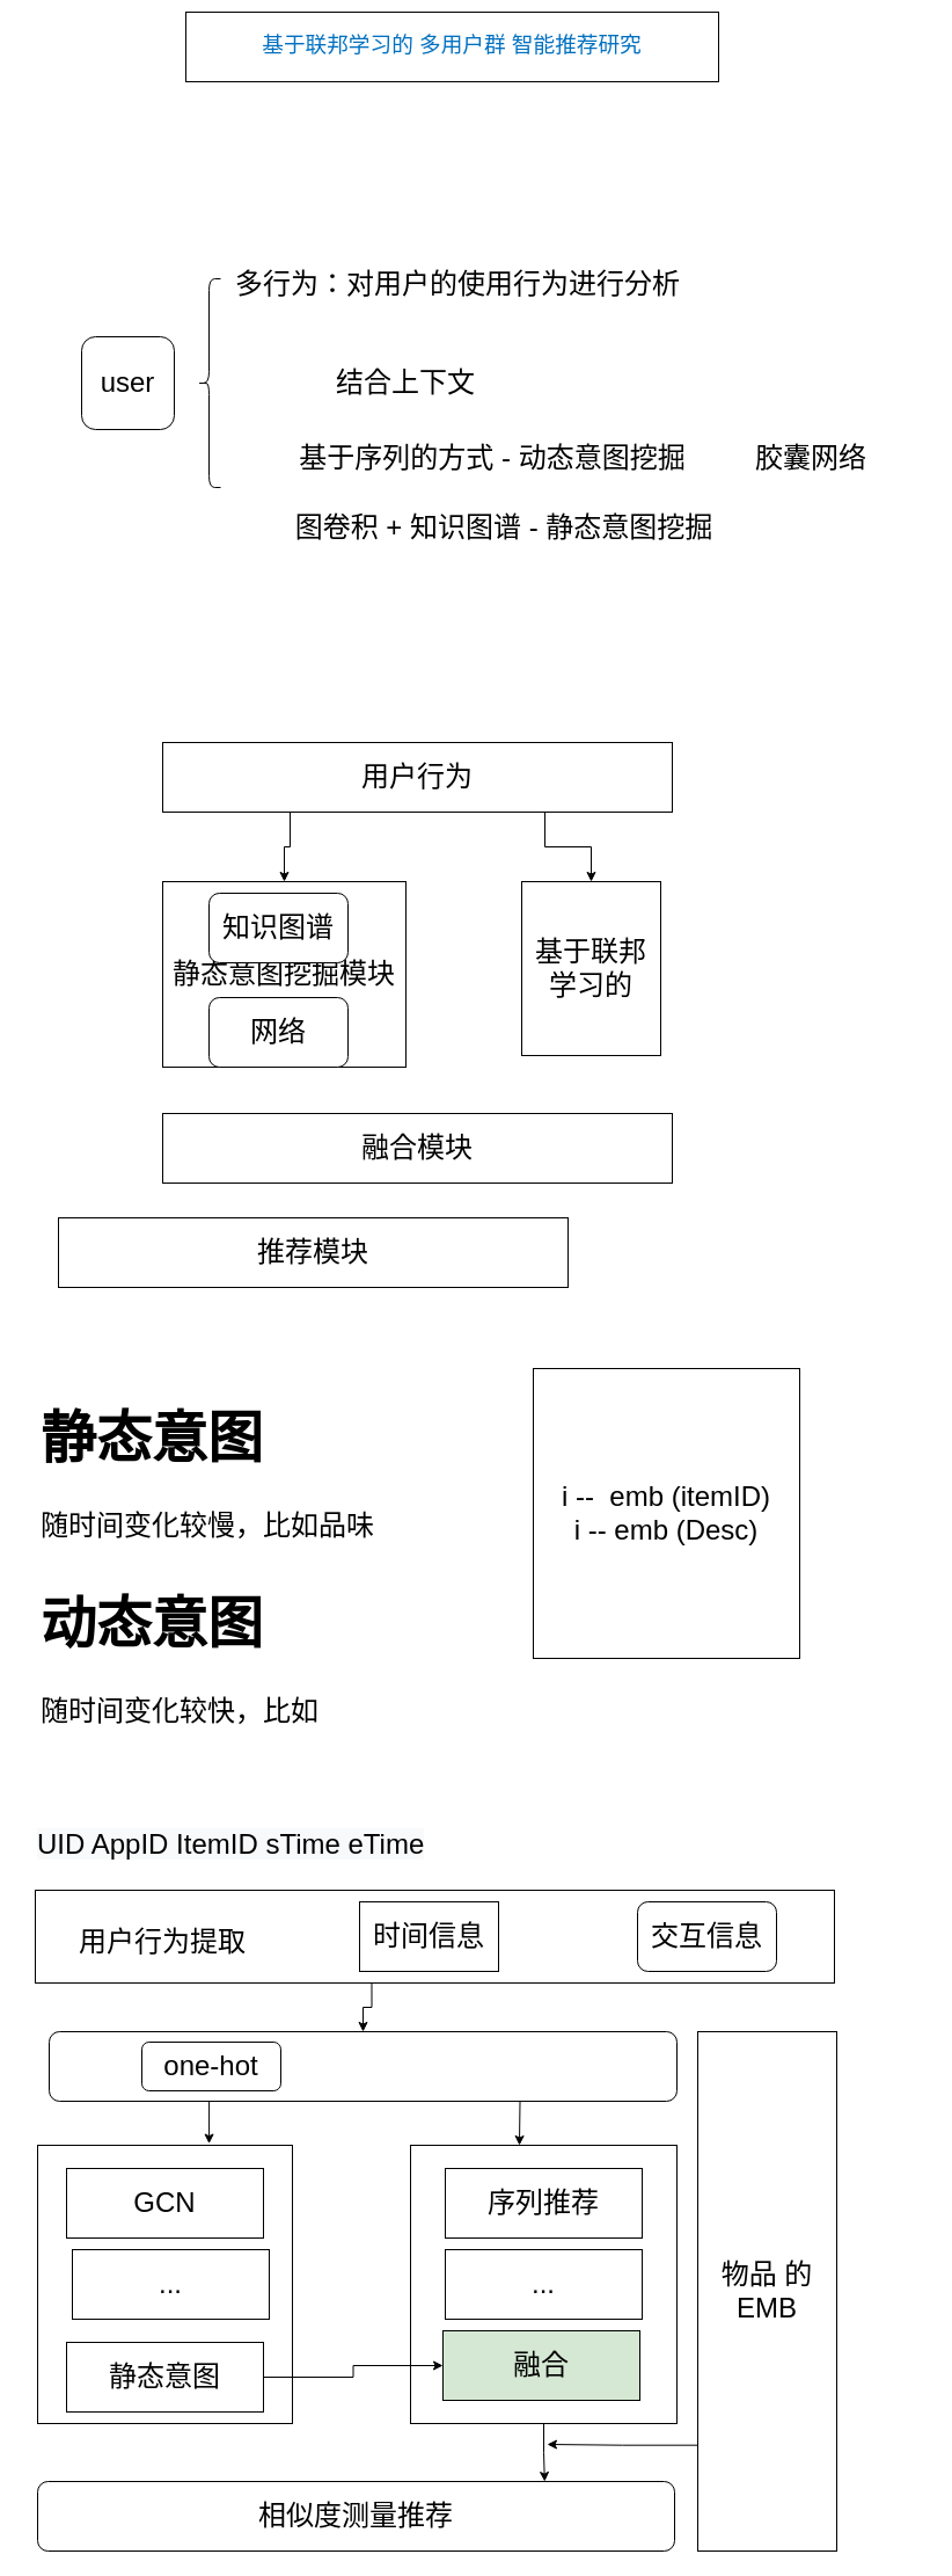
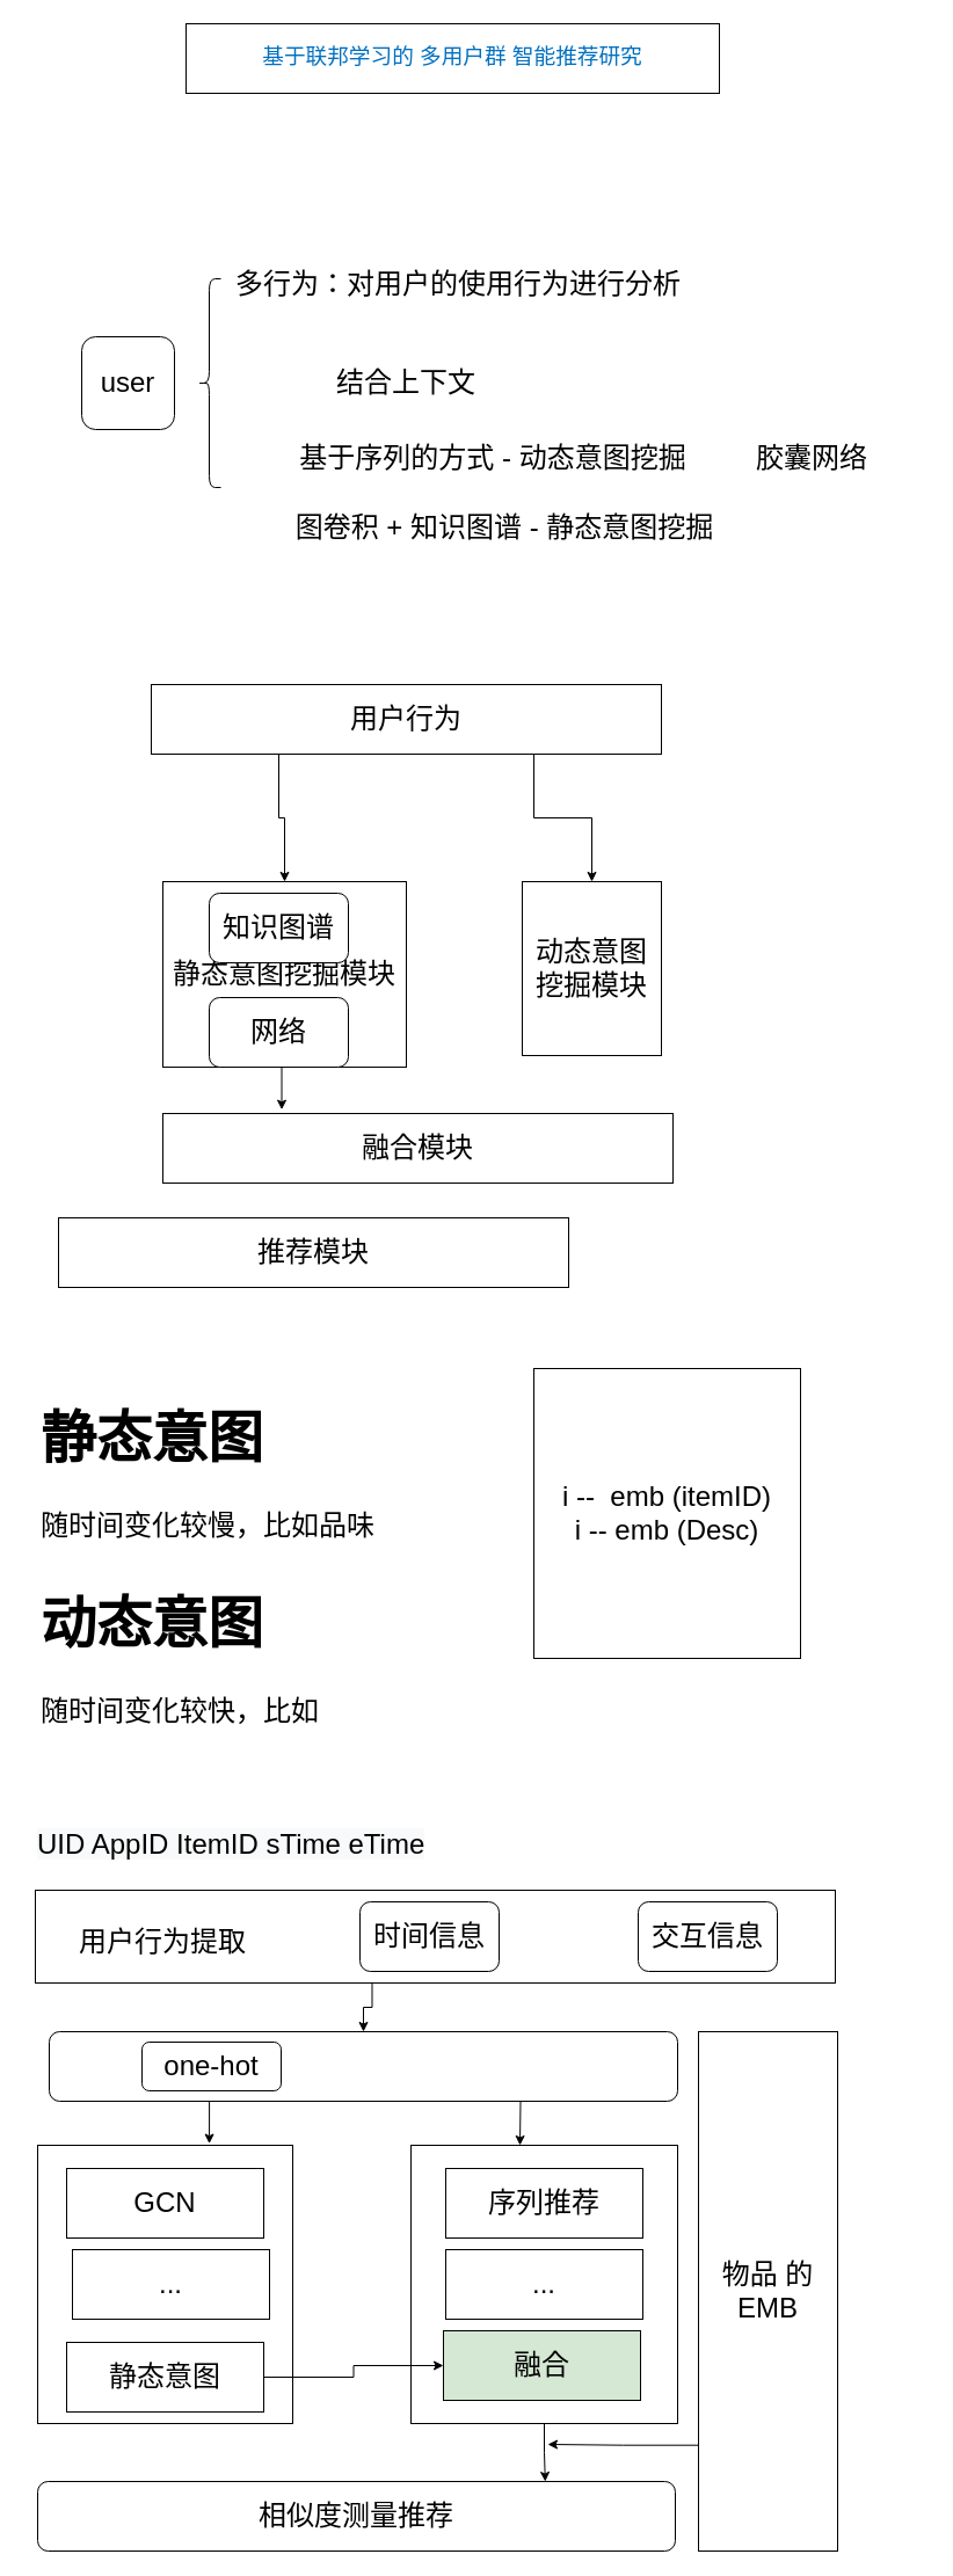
  <mxCell id="0" />
  <mxCell id="1" parent="0" />
- <mxCell id="2" value="&lt;p class=&quot;MsoNormal&quot; style=&quot;line-height: 22.0pt&quot;&gt;&lt;span style=&quot;font-size: 14.0pt ; color: #0070c0&quot;&gt;基于联邦学习的 多用户群 智能推荐研究&lt;/span&gt;&lt;span lang=&quot;EN-US&quot; style=&quot;font-size: 14.0pt ; font-family: &amp;#34;times new roman&amp;#34; , serif ; color: #0070c0&quot;&gt;&lt;/span&gt;&lt;/p&gt;" style="rounded=0;whiteSpace=wrap;html=1;" vertex="1" parent="1"><mxGeometry x="160" y="10" width="460" height="60" as="geometry" /></mxCell>
+ <mxCell id="2" value="&lt;p class=&quot;MsoNormal&quot; style=&quot;line-height: 22.0pt&quot;&gt;&lt;span style=&quot;font-size: 14.0pt ; color: #0070c0&quot;&gt;基于联邦学习的 多用户群 智能推荐研究&lt;/span&gt;&lt;span lang=&quot;EN-US&quot; style=&quot;font-size: 14.0pt ; font-family: &amp;#34;times new roman&amp;#34; , serif ; color: #0070c0&quot;&gt;&lt;/span&gt;&lt;/p&gt;" style="rounded=0;whiteSpace=wrap;html=1;" vertex="1" parent="1"><mxGeometry x="160" y="20" width="460" height="60" as="geometry" /></mxCell>
  <mxCell id="3" value="&lt;font style=&quot;font-size: 24px&quot;&gt;user&lt;/font&gt;" style="whiteSpace=wrap;html=1;aspect=fixed;rounded=1;" vertex="1" parent="1"><mxGeometry x="70" y="290" width="80" height="80" as="geometry" /></mxCell>
  <mxCell id="4" value="" style="shape=curlyBracket;whiteSpace=wrap;html=1;rounded=1;fontSize=24;" vertex="1" parent="1"><mxGeometry x="170" y="240" width="20" height="180" as="geometry" /></mxCell>
  <mxCell id="5" value="多行为：对用户的使用行为进行分析" style="text;html=1;strokeColor=none;fillColor=none;align=center;verticalAlign=middle;whiteSpace=wrap;rounded=0;fontSize=24;" vertex="1" parent="1"><mxGeometry x="160" y="220" width="470" height="50" as="geometry" /></mxCell>
  <mxCell id="6" value="结合上下文" style="text;html=1;strokeColor=none;fillColor=none;align=center;verticalAlign=middle;whiteSpace=wrap;rounded=0;fontSize=24;" vertex="1" parent="1"><mxGeometry x="230" y="315" width="240" height="30" as="geometry" /></mxCell>
  <mxCell id="7" value="基于序列的方式 - 动态意图挖掘" style="text;html=1;strokeColor=none;fillColor=none;align=center;verticalAlign=middle;whiteSpace=wrap;rounded=0;fontSize=24;" vertex="1" parent="1"><mxGeometry x="240" y="370" width="370" height="50" as="geometry" /></mxCell>
  <mxCell id="8" value="图卷积 + 知识图谱 - 静态意图挖掘" style="text;html=1;strokeColor=none;fillColor=none;align=center;verticalAlign=middle;whiteSpace=wrap;rounded=0;fontSize=24;" vertex="1" parent="1"><mxGeometry x="220" y="440" width="430" height="30" as="geometry" /></mxCell>
  <mxCell id="9" value="胶囊网络" style="text;html=1;strokeColor=none;fillColor=none;align=center;verticalAlign=middle;whiteSpace=wrap;rounded=0;fontSize=24;" vertex="1" parent="1"><mxGeometry x="600" y="380" width="200" height="30" as="geometry" /></mxCell>
  <mxCell id="10" style="edgeStyle=orthogonalEdgeStyle;rounded=0;orthogonalLoop=1;jettySize=auto;html=1;exitX=0.25;exitY=1;exitDx=0;exitDy=0;entryX=0.5;entryY=0;entryDx=0;entryDy=0;fontSize=24;" edge="1" parent="1" source="12" target="13"><mxGeometry relative="1" as="geometry" /></mxCell>
  <mxCell id="11" style="edgeStyle=orthogonalEdgeStyle;rounded=0;orthogonalLoop=1;jettySize=auto;html=1;exitX=0.75;exitY=1;exitDx=0;exitDy=0;entryX=0.5;entryY=0;entryDx=0;entryDy=0;fontSize=24;" edge="1" parent="1" source="12" target="14"><mxGeometry relative="1" as="geometry" /></mxCell>
- <mxCell id="12" value="用户行为" style="rounded=0;whiteSpace=wrap;html=1;fontSize=24;" vertex="1" parent="1"><mxGeometry x="140" y="640" width="440" height="60" as="geometry" /></mxCell>
+ <mxCell id="12" value="用户行为" style="rounded=0;whiteSpace=wrap;html=1;fontSize=24;" vertex="1" parent="1"><mxGeometry x="130" y="590" width="440" height="60" as="geometry" /></mxCell>
  <mxCell id="13" value="静态意图挖掘模块" style="rounded=0;whiteSpace=wrap;html=1;fontSize=24;" vertex="1" parent="1"><mxGeometry x="140" y="760" width="210" height="160" as="geometry" /></mxCell>
- <mxCell id="14" value="基于联邦学习的" style="rounded=0;whiteSpace=wrap;html=1;fontSize=24;" vertex="1" parent="1"><mxGeometry x="450" y="760" width="120" height="150" as="geometry" /></mxCell>
+ <mxCell id="14" value="动态意图挖掘模块" style="rounded=0;whiteSpace=wrap;html=1;fontSize=24;" vertex="1" parent="1"><mxGeometry x="450" y="760" width="120" height="150" as="geometry" /></mxCell>
  <mxCell id="15" value="融合模块" style="rounded=0;whiteSpace=wrap;html=1;fontSize=24;" vertex="1" parent="1"><mxGeometry x="140" y="960" width="440" height="60" as="geometry" /></mxCell>
  <mxCell id="16" value="推荐模块" style="rounded=0;whiteSpace=wrap;html=1;fontSize=24;" vertex="1" parent="1"><mxGeometry x="50" y="1050" width="440" height="60" as="geometry" /></mxCell>
  <mxCell id="17" value="知识图谱" style="rounded=1;whiteSpace=wrap;html=1;fontSize=24;" vertex="1" parent="1"><mxGeometry x="180" y="770" width="120" height="60" as="geometry" /></mxCell>
+ <mxCell id="18" style="edgeStyle=orthogonalEdgeStyle;rounded=0;orthogonalLoop=1;jettySize=auto;html=1;exitX=0.5;exitY=1;exitDx=0;exitDy=0;entryX=0.233;entryY=-0.056;entryDx=0;entryDy=0;entryPerimeter=0;fontSize=24;" edge="1" parent="1" source="19" target="15"><mxGeometry relative="1" as="geometry" /></mxCell>
  <mxCell id="19" value="网络" style="rounded=1;whiteSpace=wrap;html=1;fontSize=24;" vertex="1" parent="1"><mxGeometry x="180" y="860" width="120" height="60" as="geometry" /></mxCell>
  <mxCell id="20" value="" style="rounded=0;whiteSpace=wrap;html=1;fontSize=24;" vertex="1" parent="1"><mxGeometry x="30" y="1630" width="690" height="80" as="geometry" /></mxCell>
  <mxCell id="21" value="" style="edgeStyle=orthogonalEdgeStyle;rounded=0;orthogonalLoop=1;jettySize=auto;html=1;fontSize=24;exitX=0.421;exitY=1;exitDx=0;exitDy=0;exitPerimeter=0;" edge="1" parent="1" source="20" target="30"><mxGeometry relative="1" as="geometry"><mxPoint x="321" y="1720" as="sourcePoint" /></mxGeometry></mxCell>
  <mxCell id="22" value="交互信息" style="rounded=1;whiteSpace=wrap;html=1;fontSize=24;" vertex="1" parent="1"><mxGeometry x="550" y="1640" width="120" height="60" as="geometry" /></mxCell>
- <mxCell id="23" value="时间信息" style="whiteSpace=wrap;html=1;fontSize=24;rounded=0;" vertex="1" parent="1"><mxGeometry x="310" y="1640" width="120" height="60" as="geometry" /></mxCell>
+ <mxCell id="23" value="时间信息" style="rounded=1;whiteSpace=wrap;html=1;fontSize=24;" vertex="1" parent="1"><mxGeometry x="310" y="1640" width="120" height="60" as="geometry" /></mxCell>
  <mxCell id="24" value="" style="rounded=0;whiteSpace=wrap;html=1;fontSize=24;" vertex="1" parent="1"><mxGeometry x="32" y="1850" width="220" height="240" as="geometry" /></mxCell>
  <mxCell id="25" style="edgeStyle=orthogonalEdgeStyle;rounded=0;orthogonalLoop=1;jettySize=auto;html=1;exitX=0.5;exitY=1;exitDx=0;exitDy=0;entryX=0.796;entryY=0;entryDx=0;entryDy=0;entryPerimeter=0;fontSize=24;" edge="1" parent="1" source="26" target="38"><mxGeometry relative="1" as="geometry" /></mxCell>
  <mxCell id="26" value="" style="rounded=0;whiteSpace=wrap;html=1;fontSize=24;" vertex="1" parent="1"><mxGeometry x="354" y="1850" width="230" height="240" as="geometry" /></mxCell>
  <mxCell id="27" value="序列推荐" style="rounded=0;whiteSpace=wrap;html=1;fontSize=24;" vertex="1" parent="1"><mxGeometry x="384" y="1870" width="170" height="60" as="geometry" /></mxCell>
  <mxCell id="28" style="edgeStyle=orthogonalEdgeStyle;rounded=0;orthogonalLoop=1;jettySize=auto;html=1;exitX=0.25;exitY=1;exitDx=0;exitDy=0;entryX=0.673;entryY=-0.006;entryDx=0;entryDy=0;entryPerimeter=0;fontSize=24;" edge="1" parent="1" source="30" target="24"><mxGeometry relative="1" as="geometry" /></mxCell>
  <mxCell id="29" style="edgeStyle=orthogonalEdgeStyle;rounded=0;orthogonalLoop=1;jettySize=auto;html=1;exitX=0.75;exitY=1;exitDx=0;exitDy=0;fontSize=24;" edge="1" parent="1" source="30"><mxGeometry relative="1" as="geometry"><mxPoint x="448" y="1850" as="targetPoint" /></mxGeometry></mxCell>
  <mxCell id="30" value="" style="rounded=1;whiteSpace=wrap;html=1;fontSize=24;" vertex="1" parent="1"><mxGeometry x="42" y="1752" width="542" height="60" as="geometry" /></mxCell>
  <mxCell id="31" value="..." style="rounded=0;whiteSpace=wrap;html=1;fontSize=24;" vertex="1" parent="1"><mxGeometry x="384" y="1940" width="170" height="60" as="geometry" /></mxCell>
  <mxCell id="32" value="融合" style="rounded=0;whiteSpace=wrap;html=1;fontSize=24;fillColor=#d5e8d4;" vertex="1" parent="1"><mxGeometry x="382" y="2010" width="170" height="60" as="geometry" /></mxCell>
  <mxCell id="33" value="GCN" style="rounded=0;whiteSpace=wrap;html=1;fontSize=24;" vertex="1" parent="1"><mxGeometry x="57" y="1870" width="170" height="60" as="geometry" /></mxCell>
  <mxCell id="34" value="&lt;h1&gt;静态意图&lt;/h1&gt;&lt;div&gt;随时间变化较慢，比如品味&lt;/div&gt;" style="text;html=1;strokeColor=none;fillColor=none;spacing=5;spacingTop=-20;whiteSpace=wrap;overflow=hidden;rounded=0;fontSize=24;" vertex="1" parent="1"><mxGeometry x="30" y="1190" width="490" height="160" as="geometry" /></mxCell>
  <mxCell id="35" value="&lt;h1&gt;动态意图&lt;/h1&gt;&lt;div&gt;随时间变化较快，比如&lt;/div&gt;&lt;div&gt;&lt;br&gt;&lt;/div&gt;&lt;div&gt;&lt;br&gt;&lt;/div&gt;" style="text;html=1;strokeColor=none;fillColor=none;spacing=5;spacingTop=-20;whiteSpace=wrap;overflow=hidden;rounded=0;fontSize=24;" vertex="1" parent="1"><mxGeometry x="30" y="1350" width="490" height="140" as="geometry" /></mxCell>
  <mxCell id="36" style="edgeStyle=orthogonalEdgeStyle;rounded=0;orthogonalLoop=1;jettySize=auto;html=1;exitX=1;exitY=0.5;exitDx=0;exitDy=0;entryX=0;entryY=0.5;entryDx=0;entryDy=0;fontSize=14;" edge="1" parent="1" source="37" target="32"><mxGeometry relative="1" as="geometry" /></mxCell>
  <mxCell id="37" value="静态意图" style="rounded=0;whiteSpace=wrap;html=1;fontSize=24;" vertex="1" parent="1"><mxGeometry x="57" y="2020" width="170" height="60" as="geometry" /></mxCell>
  <mxCell id="38" value="&lt;font style=&quot;font-size: 24px&quot;&gt;相似度测量推荐&lt;/font&gt;" style="rounded=1;whiteSpace=wrap;html=1;fontSize=14;" vertex="1" parent="1"><mxGeometry x="32" y="2140" width="550" height="60" as="geometry" /></mxCell>
  <mxCell id="39" style="edgeStyle=orthogonalEdgeStyle;rounded=0;orthogonalLoop=1;jettySize=auto;html=1;exitX=0;exitY=0.823;exitDx=0;exitDy=0;fontSize=24;exitPerimeter=0;" edge="1" parent="1"><mxGeometry relative="1" as="geometry"><mxPoint x="472" y="2108" as="targetPoint" /><mxPoint x="602" y="2108.704" as="sourcePoint" /><Array as="points"><mxPoint x="537" y="2108" /></Array></mxGeometry></mxCell>
  <mxCell id="40" value="物品 的 EMB" style="rounded=0;whiteSpace=wrap;html=1;fontSize=24;" vertex="1" parent="1"><mxGeometry x="602" y="1752" width="120" height="448" as="geometry" /></mxCell>
  <mxCell id="41" value="..." style="rounded=0;whiteSpace=wrap;html=1;fontSize=24;" vertex="1" parent="1"><mxGeometry x="62" y="1940" width="170" height="60" as="geometry" /></mxCell>
  <mxCell id="42" value="用户行为提取" style="text;html=1;strokeColor=none;fillColor=none;align=center;verticalAlign=middle;whiteSpace=wrap;rounded=0;fontSize=24;" vertex="1" parent="1"><mxGeometry x="20" y="1660" width="240" height="30" as="geometry" /></mxCell>
  <mxCell id="43" value="one-hot" style="rounded=1;whiteSpace=wrap;html=1;fontSize=24;" vertex="1" parent="1"><mxGeometry x="122" y="1761" width="120" height="42" as="geometry" /></mxCell>
  <mxCell id="44" value="&lt;span style=&quot;color: rgb(0 , 0 , 0) ; font-family: &amp;#34;helvetica&amp;#34; ; font-size: 24px ; font-style: normal ; font-weight: 400 ; letter-spacing: normal ; text-align: left ; text-indent: 0px ; text-transform: none ; word-spacing: 0px ; background-color: rgb(248 , 249 , 250) ; display: inline ; float: none&quot;&gt;UID AppID ItemID sTime eTime&lt;/span&gt;" style="text;whiteSpace=wrap;html=1;fontSize=24;" vertex="1" parent="1"><mxGeometry x="30" y="1570" width="470" height="40" as="geometry" /></mxCell>
  <mxCell id="45" value="i --&amp;nbsp; emb (itemID)&lt;br&gt;i -- emb (Desc)" style="rounded=0;whiteSpace=wrap;html=1;fontSize=24;" vertex="1" parent="1"><mxGeometry x="460" y="1180" width="230" height="250" as="geometry" /></mxCell>
